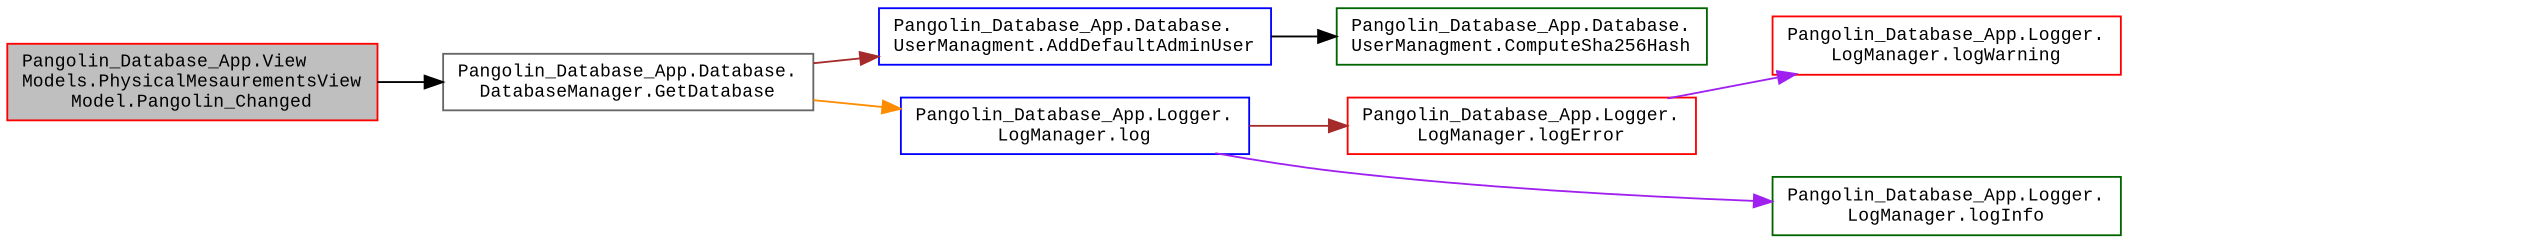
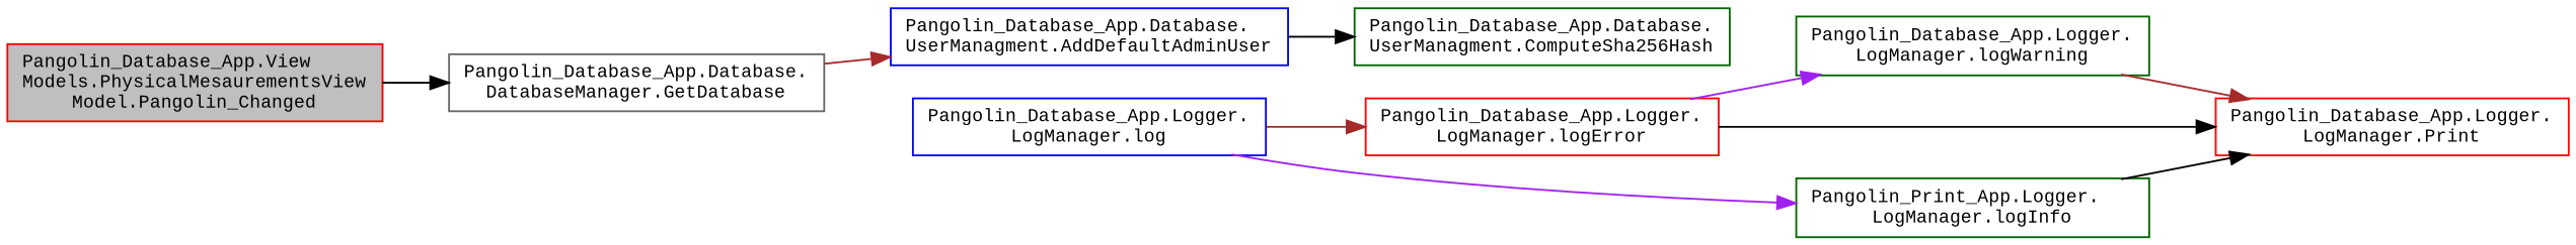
  digraph {
    fontname="Liberation Mono"
    rankdir=LR
    node [color=red fillcolor=white fontname="Liberation Mono" fontsize=10 shape=record style=filled]
    edge [color=black fontname="Liberation Mono" fontsize=10 labelfontname=Helvetica labelfontsize=10 style=solid]
    n1 [fillcolor=grey75 fontcolor=black height=0.2 label="Pangolin_Database_App.View\lModels.PhysicalMesaurementsView\lModel.Pangolin_Changed" width=0.4]
    n2 [color=gray40 height=0.2 label="Pangolin_Database_App.Database.\lDatabaseManager.GetDatabase" width=0.4]
    n3 [color=blue height=0.2 label="Pangolin_Database_App.Database.\lUserManagment.AddDefaultAdminUser" width=0.4]
    n4 [color=blue height=0.2 label="Pangolin_Database_App.Logger.\lLogManager.log" width=0.4]
    n5 [color=darkgreen height=0.2 label="Pangolin_Database_App.Database.\lUserManagment.ComputeSha256Hash" width=0.4]
    n6 [height=0.2 label="Pangolin_Database_App.Logger.\lLogManager.logError" width=0.4]
-   n7 [color=darkgreen height=0.2 label="Pangolin_Database_App.Logger.\lLogManager.logInfo" width=0.4]
-   n8 [height=0.2 label="Pangolin_Database_App.Logger.\lLogManager.logWarning" width=0.4]
+   n7 [color=darkgreen height=0.2 label="Pangolin_Print_App.Logger.\lLogManager.logInfo" width=0.4]
+   n8 [color=darkgreen height=0.2 label="Pangolin_Database_App.Logger.\lLogManager.logWarning" width=0.4]
+   n9 [height=0.2 label="Pangolin_Database_App.Logger.\lLogManager.Print" width=0.4]
    n1 -> n2
    n2 -> n3 [color=brown]
-   n2 -> n4 [color=darkorange]
    n3 -> n5
    n4 -> n6 [color=brown]
    n4 -> n7 [color=purple]
    n6 -> n8 [color=purple]
+   n6 -> n9
+   n7 -> n9
+   n8 -> n9 [color=brown]
  }
